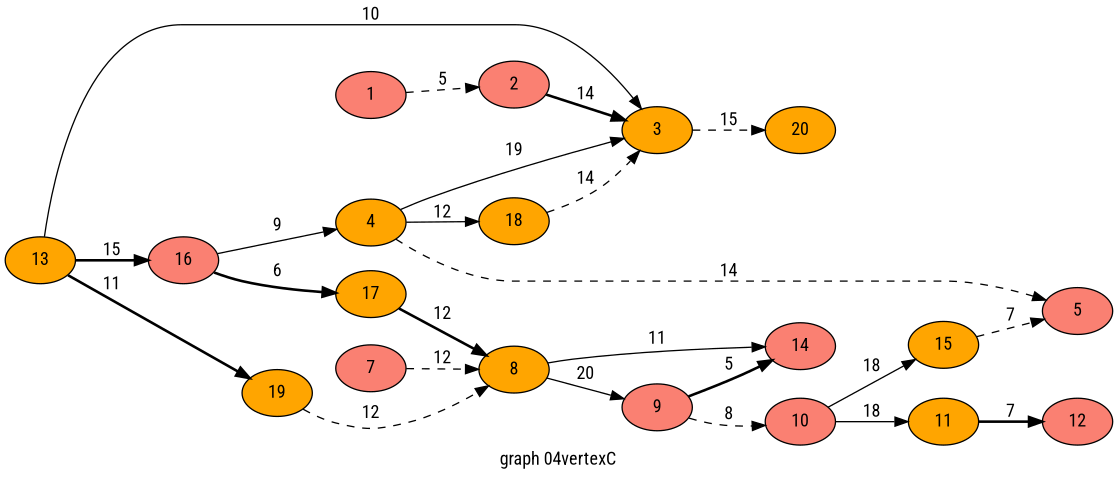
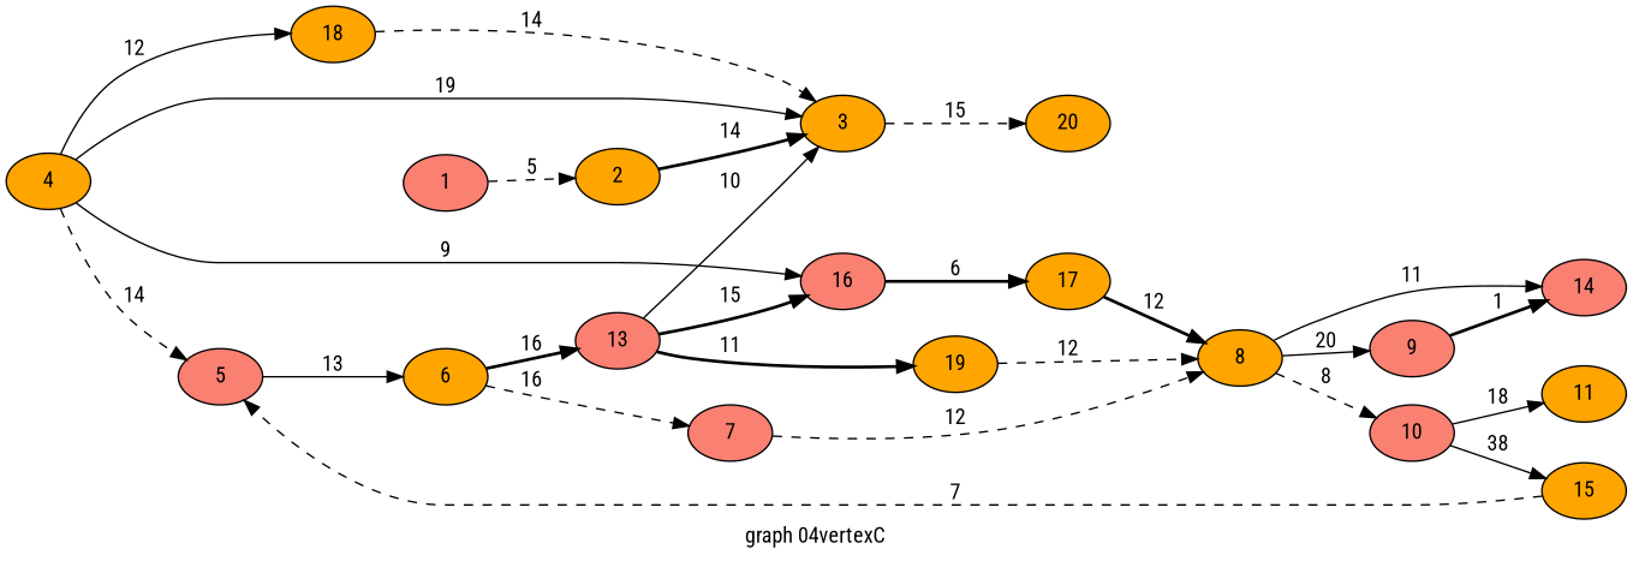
  digraph {
    fontname="Roboto Condensed"
    label="graph 04vertexC"
    rankdir=LR
    node [fillcolor=salmon fontname="Roboto Condensed" style=filled]
    edge [fontname="Roboto Condensed" style=dashed]
    1
-   2
+   2 [fillcolor=orange]
    3 [fillcolor=orange]
    20 [fillcolor=orange]
    4 [fillcolor=orange]
    5
    18 [fillcolor=orange]
+   6 [fillcolor=orange]
    7
-   13 [fillcolor=orange]
+   13
    8 [fillcolor=orange]
    16
    19 [fillcolor=orange]
    9
    14
    10
    11 [fillcolor=orange]
    15 [fillcolor=orange]
-   12
    17 [fillcolor=orange]
    1 -> 2 [label=" 5 "]
    2 -> 3 [label=" 14 " style=bold]
    3 -> 20 [label=" 15 "]
    4 -> 3 [label=" 19 " style=solid]
    4 -> 5 [label=" 14 "]
    4 -> 18 [label=" 12 " style=solid]
+   5 -> 6 [label=" 13 " style=solid]
    18 -> 3 [label=" 14 "]
+   6 -> 7 [label=" 16 "]
+   6 -> 13 [label=" 16 " style=bold]
    7 -> 8 [label=" 12 "]
    13 -> 3 [label=" 10 " style=solid]
    13 -> 16 [label=" 15 " style=bold]
    13 -> 19 [label=" 11 " style=bold]
    8 -> 9 [label=" 20 " style=solid]
    8 -> 14 [label=" 11 " style=solid]
-   16 -> 4 [label=" 9 " style=solid]
+   4 -> 16 [label=" 9 " style=solid]
    16 -> 17 [label=" 6 " style=bold]
    19 -> 8 [label=" 12 "]
-   9 -> 14 [label=" 5 " style=bold]
-   9 -> 10 [label=" 8 "]
+   9 -> 14 [label=" 1 " style=bold]
+   8 -> 10 [label=" 8 "]
    10 -> 11 [label=" 18 " style=solid]
-   10 -> 15 [label=" 18 " style=solid]
-   11 -> 12 [label=" 7 " style=bold]
+   10 -> 15 [label=" 38 " style=solid]
    15 -> 5 [label=" 7 "]
    17 -> 8 [label=" 12 " style=bold]
  }
